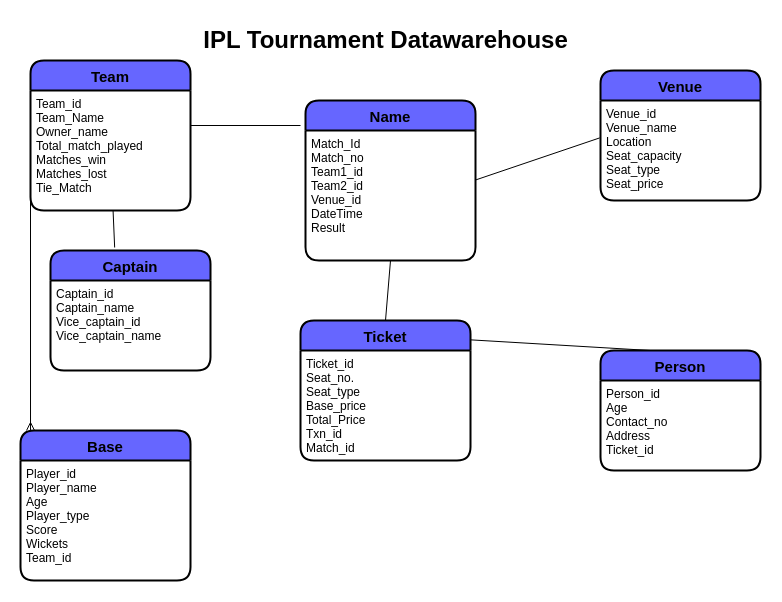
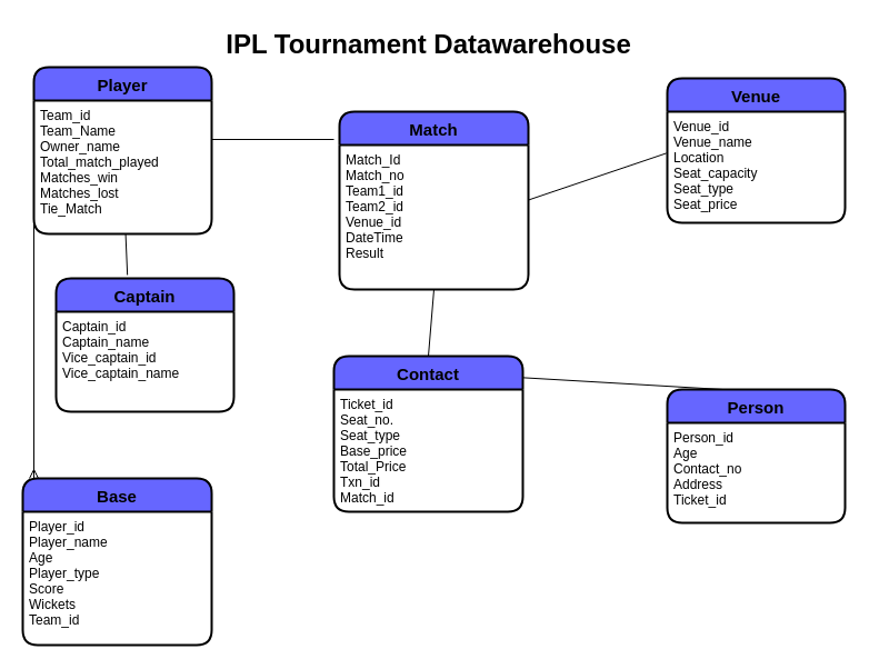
  <mxCell id="0" />
  <mxCell id="1" parent="0" />
- <mxCell id="2" value="Name" style="swimlane;childLayout=stackLayout;horizontal=1;startSize=30;horizontalStack=0;rounded=1;fontSize=15;fontStyle=1;strokeWidth=2;resizeParent=0;resizeLast=1;shadow=0;dashed=0;align=center;fillColor=#6666FF;" parent="1" vertex="1"><mxGeometry x="305" y="100" width="170" height="160" as="geometry" /></mxCell>
+ <mxCell id="2" value="Match" style="swimlane;childLayout=stackLayout;horizontal=1;startSize=30;horizontalStack=0;rounded=1;fontSize=15;fontStyle=1;strokeWidth=2;resizeParent=0;resizeLast=1;shadow=0;dashed=0;align=center;fillColor=#6666FF;" parent="1" vertex="1"><mxGeometry x="305" y="100" width="170" height="160" as="geometry" /></mxCell>
  <mxCell id="3" value="Match_Id&#10;Match_no&#10;Team1_id&#10;Team2_id&#10;Venue_id&#10;DateTime&#10;Result&#10;&#10;" style="align=left;strokeColor=none;fillColor=none;spacingLeft=4;fontSize=12;verticalAlign=top;resizable=0;rotatable=0;part=1;" parent="2" vertex="1"><mxGeometry y="30" width="170" height="130" as="geometry" /></mxCell>
  <mxCell id="4" value="Venue" style="swimlane;childLayout=stackLayout;horizontal=1;startSize=30;horizontalStack=0;rounded=1;fontSize=15;fontStyle=1;strokeWidth=2;resizeParent=0;resizeLast=1;shadow=0;dashed=0;align=center;fillColor=#6666FF;" parent="1" vertex="1"><mxGeometry x="600" y="70" width="160" height="130" as="geometry" /></mxCell>
  <mxCell id="5" value="Venue_id&#10;Venue_name&#10;Location&#10;Seat_capacity&#10;Seat_type&#10;Seat_price" style="align=left;strokeColor=none;fillColor=none;spacingLeft=4;fontSize=12;verticalAlign=top;resizable=0;rotatable=0;part=1;strokeWidth=2;" parent="4" vertex="1"><mxGeometry y="30" width="160" height="100" as="geometry" /></mxCell>
- <mxCell id="6" value="Ticket" style="swimlane;childLayout=stackLayout;horizontal=1;startSize=30;horizontalStack=0;rounded=1;fontSize=15;fontStyle=1;strokeWidth=2;resizeParent=0;resizeLast=1;shadow=0;dashed=0;align=center;fillColor=#6666FF;" parent="1" vertex="1"><mxGeometry x="300" y="320" width="170" height="140" as="geometry" /></mxCell>
+ <mxCell id="6" value="Contact" style="swimlane;childLayout=stackLayout;horizontal=1;startSize=30;horizontalStack=0;rounded=1;fontSize=15;fontStyle=1;strokeWidth=2;resizeParent=0;resizeLast=1;shadow=0;dashed=0;align=center;fillColor=#6666FF;" parent="1" vertex="1"><mxGeometry x="300" y="320" width="170" height="140" as="geometry" /></mxCell>
  <mxCell id="7" value="Ticket_id&#10;Seat_no.&#10;Seat_type&#10;Base_price&#10;Total_Price&#10;Txn_id&#10;Match_id" style="align=left;strokeColor=none;fillColor=none;spacingLeft=4;fontSize=12;verticalAlign=top;resizable=0;rotatable=0;part=1;strokeWidth=2;" parent="6" vertex="1"><mxGeometry y="30" width="170" height="110" as="geometry" /></mxCell>
- <mxCell id="8" value="Team" style="swimlane;childLayout=stackLayout;horizontal=1;startSize=30;horizontalStack=0;rounded=1;fontSize=15;fontStyle=1;strokeWidth=2;resizeParent=0;resizeLast=1;shadow=0;dashed=0;align=center;fillColor=#6666FF;" parent="1" vertex="1"><mxGeometry x="30" y="60" width="160" height="150" as="geometry" /></mxCell>
+ <mxCell id="8" value="Player" style="swimlane;childLayout=stackLayout;horizontal=1;startSize=30;horizontalStack=0;rounded=1;fontSize=15;fontStyle=1;strokeWidth=2;resizeParent=0;resizeLast=1;shadow=0;dashed=0;align=center;fillColor=#6666FF;" parent="1" vertex="1"><mxGeometry x="30" y="60" width="160" height="150" as="geometry" /></mxCell>
  <mxCell id="9" value="Team_id&#10;Team_Name&#10;Owner_name&#10;Total_match_played&#10;Matches_win&#10;Matches_lost&#10;Tie_Match&#10;&#10;&#10;" style="align=left;strokeColor=none;fillColor=none;spacingLeft=4;fontSize=12;verticalAlign=top;resizable=0;rotatable=0;part=1;strokeWidth=2;" parent="8" vertex="1"><mxGeometry y="30" width="160" height="120" as="geometry" /></mxCell>
  <mxCell id="10" value="Captain" style="swimlane;childLayout=stackLayout;horizontal=1;startSize=30;horizontalStack=0;rounded=1;fontSize=15;fontStyle=1;strokeWidth=2;resizeParent=0;resizeLast=1;shadow=0;dashed=0;align=center;fillColor=#6666FF;" parent="1" vertex="1"><mxGeometry x="50" y="250" width="160" height="120" as="geometry" /></mxCell>
  <mxCell id="11" value="Captain_id&#10;Captain_name&#10;Vice_captain_id&#10;Vice_captain_name" style="align=left;strokeColor=none;fillColor=none;spacingLeft=4;fontSize=12;verticalAlign=top;resizable=0;rotatable=0;part=1;strokeWidth=2;" parent="10" vertex="1"><mxGeometry y="30" width="160" height="90" as="geometry" /></mxCell>
  <mxCell id="12" value="Person" style="swimlane;childLayout=stackLayout;horizontal=1;startSize=30;horizontalStack=0;rounded=1;fontSize=15;fontStyle=1;strokeWidth=2;resizeParent=0;resizeLast=1;shadow=0;dashed=0;align=center;fillColor=#6666FF;" parent="1" vertex="1"><mxGeometry x="600" y="350" width="160" height="120" as="geometry" /></mxCell>
  <mxCell id="13" value="" style="endArrow=none;html=1;rounded=0;fontSize=15;exitX=0.997;exitY=0.138;exitDx=0;exitDy=0;exitPerimeter=0;" parent="12" source="6" edge="1"><mxGeometry relative="1" as="geometry"><mxPoint x="-110" as="sourcePoint" /><mxPoint x="50" as="targetPoint" /></mxGeometry></mxCell>
  <mxCell id="14" value="Person_id&#10;Age&#10;Contact_no&#10;Address&#10;Ticket_id" style="align=left;strokeColor=none;fillColor=none;spacingLeft=4;fontSize=12;verticalAlign=top;resizable=0;rotatable=0;part=1;strokeWidth=2;" parent="12" vertex="1"><mxGeometry y="30" width="160" height="90" as="geometry" /></mxCell>
  <mxCell id="15" value="Base" style="swimlane;childLayout=stackLayout;horizontal=1;startSize=30;horizontalStack=0;rounded=1;fontSize=15;fontStyle=1;strokeWidth=2;resizeParent=0;resizeLast=1;shadow=0;dashed=0;align=center;fillColor=#6666FF;" parent="1" vertex="1"><mxGeometry x="20" y="430" width="170" height="150" as="geometry" /></mxCell>
  <mxCell id="16" value="Player_id&#10;Player_name&#10;Age&#10;Player_type&#10;Score&#10;Wickets&#10;Team_id&#10;&#10;&#10;&#10;" style="align=left;strokeColor=none;fillColor=none;spacingLeft=4;fontSize=12;verticalAlign=top;resizable=0;rotatable=0;part=1;strokeWidth=2;" parent="15" vertex="1"><mxGeometry y="30" width="170" height="120" as="geometry" /></mxCell>
  <mxCell id="17" value="" style="line;strokeWidth=1;rotatable=0;dashed=0;labelPosition=right;align=left;verticalAlign=middle;spacingTop=0;spacingLeft=6;points=[];portConstraint=eastwest;fontSize=15;fillColor=#6666FF;" parent="1" vertex="1"><mxGeometry x="190" y="120" width="110" height="10" as="geometry" /></mxCell>
  <mxCell id="18" value="" style="endArrow=none;html=1;rounded=0;fontSize=15;entryX=0.401;entryY=-0.025;entryDx=0;entryDy=0;entryPerimeter=0;" parent="1" source="9" target="10" edge="1"><mxGeometry relative="1" as="geometry"><mxPoint x="90" y="210" as="sourcePoint" /><mxPoint x="250" y="210" as="targetPoint" /></mxGeometry></mxCell>
  <mxCell id="19" value="" style="endArrow=none;html=1;rounded=0;fontSize=15;exitX=0.059;exitY=0;exitDx=0;exitDy=0;exitPerimeter=0;startArrow=ERmany;startFill=0;" parent="1" source="15" edge="1"><mxGeometry relative="1" as="geometry"><mxPoint x="-100" y="179.5" as="sourcePoint" /><mxPoint x="30" y="179.5" as="targetPoint" /></mxGeometry></mxCell>
  <mxCell id="20" value="" style="endArrow=none;html=1;rounded=0;fontSize=15;entryX=0.5;entryY=0;entryDx=0;entryDy=0;exitX=0.5;exitY=1;exitDx=0;exitDy=0;" parent="1" source="3" target="6" edge="1"><mxGeometry relative="1" as="geometry"><mxPoint x="330" y="250" as="sourcePoint" /><mxPoint x="490" y="250" as="targetPoint" /></mxGeometry></mxCell>
  <mxCell id="21" value="" style="endArrow=none;html=1;rounded=0;fontSize=15;entryX=-0.005;entryY=0.374;entryDx=0;entryDy=0;entryPerimeter=0;" parent="1" target="5" edge="1"><mxGeometry relative="1" as="geometry"><mxPoint x="475" y="179.5" as="sourcePoint" /><mxPoint x="635" y="179.5" as="targetPoint" /></mxGeometry></mxCell>
  <mxCell id="22" value="IPL Tournament Datawarehouse" style="text;strokeColor=none;fillColor=none;html=1;fontSize=24;fontStyle=1;verticalAlign=middle;align=center;strokeWidth=2;" parent="1" vertex="1"><mxGeometry x="335" y="20" width="100" height="40" as="geometry" /></mxCell>
